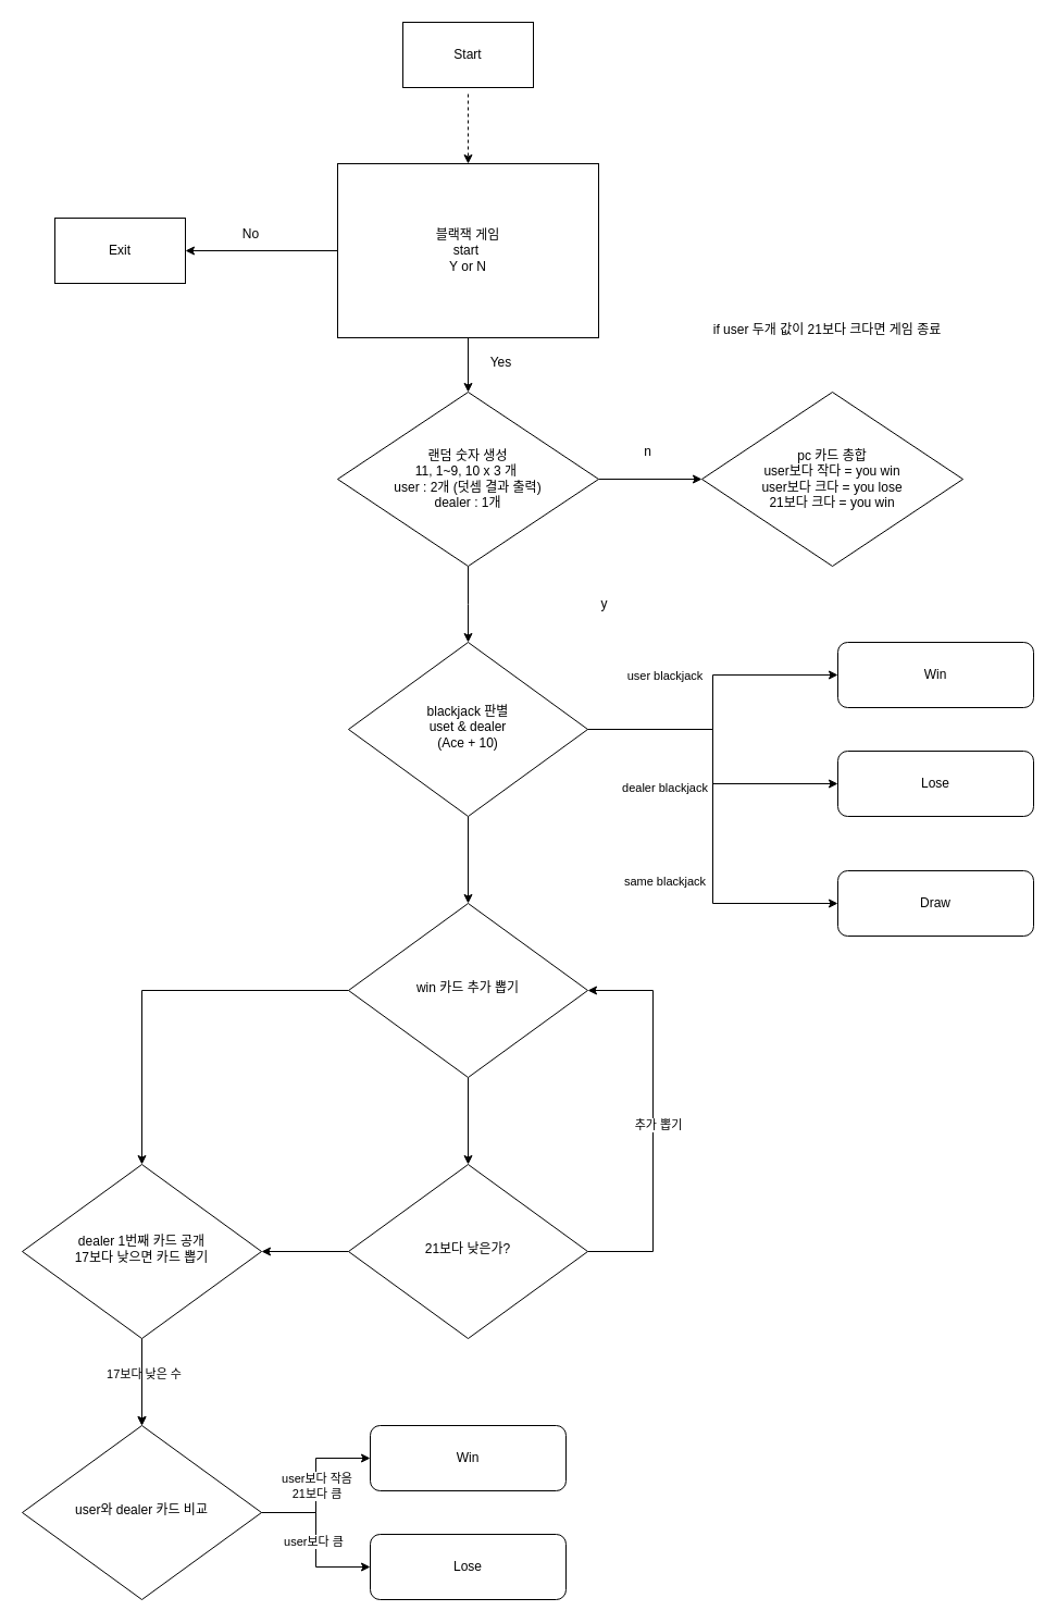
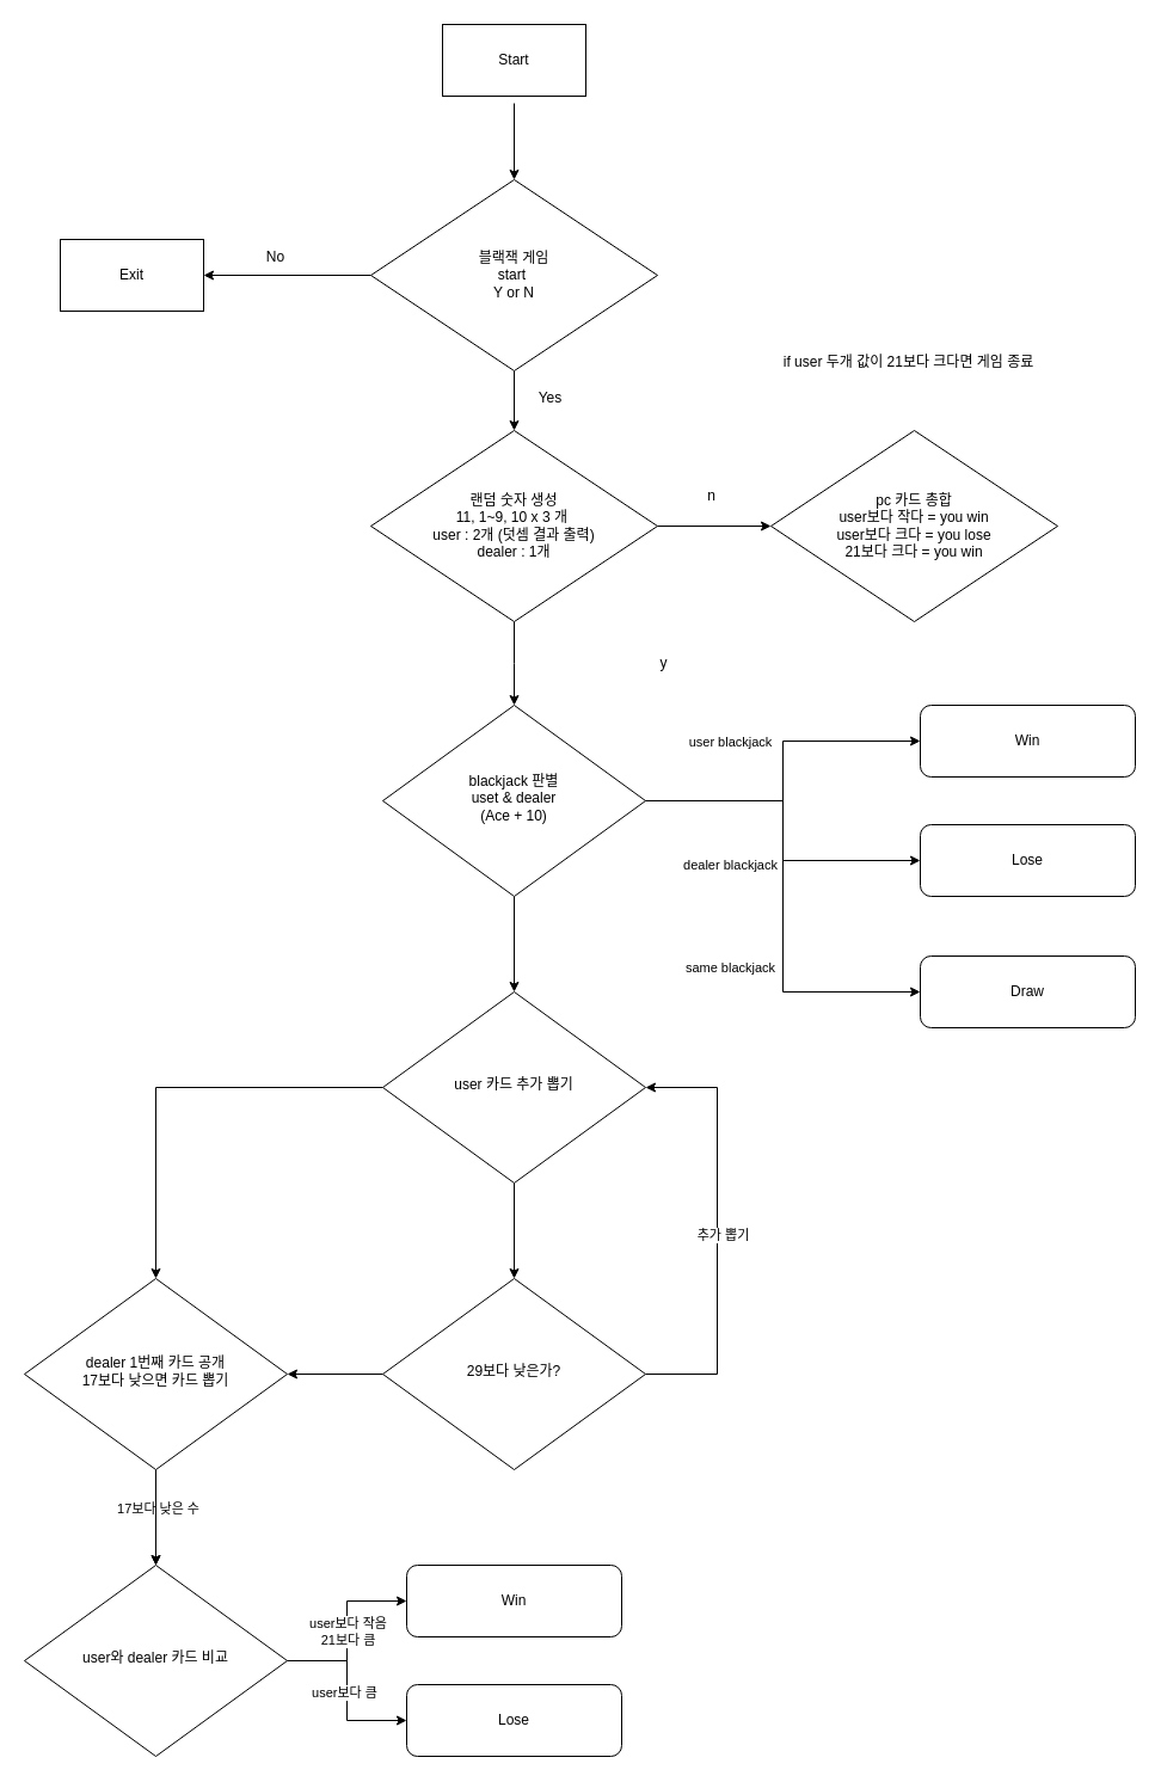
  <mxCell id="0" />
  <mxCell id="1" parent="0" />
- <mxCell id="2" style="edgeStyle=none;html=1;exitX=0.5;exitY=1;exitDx=0;exitDy=0;entryX=0.5;entryY=0;entryDx=0;entryDy=0;dashed=1;" parent="1" source="6" target="5" edge="1"><mxGeometry relative="1" as="geometry" /></mxCell>
+ <mxCell id="2" style="edgeStyle=none;html=1;exitX=0.5;exitY=1;exitDx=0;exitDy=0;entryX=0.5;entryY=0;entryDx=0;entryDy=0;" parent="1" source="6" target="5" edge="1"><mxGeometry relative="1" as="geometry" /></mxCell>
  <mxCell id="3" style="edgeStyle=none;html=1;fontSize=12;" parent="1" source="5" target="10" edge="1"><mxGeometry relative="1" as="geometry" /></mxCell>
  <mxCell id="4" style="edgeStyle=none;html=1;fontSize=12;" parent="1" source="5" target="7" edge="1"><mxGeometry relative="1" as="geometry" /></mxCell>
- <mxCell id="5" value="블랙잭 게임&lt;br&gt;start&amp;nbsp;&lt;br&gt;Y or N" style="whiteSpace=wrap;html=1;fontFamily=Helvetica;fontSize=12;fontColor=default;align=center;strokeColor=default;strokeWidth=1;fillColor=default;rounded=0;" parent="1" vertex="1"><mxGeometry x="310" y="150" width="240" height="160" as="geometry" /></mxCell>
+ <mxCell id="5" value="블랙잭 게임&lt;br&gt;start&amp;nbsp;&lt;br&gt;Y or N" style="rhombus;whiteSpace=wrap;html=1;fontFamily=Helvetica;fontSize=12;fontColor=default;align=center;strokeColor=default;strokeWidth=1;fillColor=default;" parent="1" vertex="1"><mxGeometry x="310" y="150" width="240" height="160" as="geometry" /></mxCell>
  <mxCell id="6" value="Start" style="rounded=0;whiteSpace=wrap;html=1;perimeterSpacing=6;strokeWidth=1;fontSize=12;gradientColor=none;" parent="1" vertex="1"><mxGeometry x="370" y="20" width="120" height="60" as="geometry" /></mxCell>
  <mxCell id="7" value="Exit" style="rounded=0;whiteSpace=wrap;html=1;strokeWidth=1;fontSize=12;gradientColor=none;" parent="1" vertex="1"><mxGeometry x="50" y="200" width="120" height="60" as="geometry" /></mxCell>
  <mxCell id="8" value="" style="edgeStyle=orthogonalEdgeStyle;rounded=0;orthogonalLoop=1;jettySize=auto;html=1;" parent="1" source="10" target="14" edge="1"><mxGeometry relative="1" as="geometry" /></mxCell>
  <mxCell id="9" value="" style="edgeStyle=orthogonalEdgeStyle;rounded=0;orthogonalLoop=1;jettySize=auto;html=1;" parent="1" source="10" edge="1"><mxGeometry relative="1" as="geometry"><mxPoint x="430" y="590" as="targetPoint" /></mxGeometry></mxCell>
  <mxCell id="10" value="랜덤 숫자 생성&lt;br&gt;11, 1~9, 10 x 3 개&amp;nbsp;&lt;br&gt;user : 2개 (덧셈 결과 출력)&lt;br&gt;dealer : 1개" style="rounded=0;whiteSpace=wrap;html=1;strokeWidth=1;fontSize=12;gradientColor=none;shape=rhombus;perimeter=rhombusPerimeter;" parent="1" vertex="1"><mxGeometry x="310" y="360" width="240" height="160" as="geometry" /></mxCell>
  <mxCell id="11" value="Yes" style="text;html=1;align=center;verticalAlign=middle;resizable=0;points=[];autosize=1;strokeColor=none;fillColor=none;fontSize=12;" parent="1" vertex="1"><mxGeometry x="440" y="318" width="40" height="30" as="geometry" /></mxCell>
  <mxCell id="12" value="No" style="text;html=1;align=center;verticalAlign=middle;resizable=0;points=[];autosize=1;strokeColor=none;fillColor=none;fontSize=12;" parent="1" vertex="1"><mxGeometry x="210" y="200" width="40" height="30" as="geometry" /></mxCell>
  <mxCell id="13" value="if user 두개 값이 21보다 크다면 게임 종료" style="text;html=1;align=center;verticalAlign=middle;resizable=0;points=[];autosize=1;strokeColor=none;fillColor=none;" parent="1" vertex="1"><mxGeometry x="635" y="288" width="250" height="30" as="geometry" /></mxCell>
  <mxCell id="14" value="pc 카드 총합&lt;br&gt;user보다 작다 = you win&lt;br&gt;user보다 크다 = you lose&lt;br&gt;21보다 크다 = you win" style="rounded=0;whiteSpace=wrap;html=1;strokeWidth=1;fontSize=12;gradientColor=none;shape=rhombus;perimeter=rhombusPerimeter;" parent="1" vertex="1"><mxGeometry x="645" y="360" width="240" height="160" as="geometry" /></mxCell>
  <mxCell id="15" value="n" style="text;html=1;align=center;verticalAlign=middle;resizable=0;points=[];autosize=1;strokeColor=none;fillColor=none;" parent="1" vertex="1"><mxGeometry x="580" y="400" width="30" height="30" as="geometry" /></mxCell>
  <mxCell id="16" value="" style="edgeStyle=orthogonalEdgeStyle;rounded=0;orthogonalLoop=1;jettySize=auto;html=1;" parent="1" edge="1"><mxGeometry relative="1" as="geometry"><mxPoint x="430" y="750" as="sourcePoint" /></mxGeometry></mxCell>
  <mxCell id="17" value="n" style="edgeLabel;html=1;align=center;verticalAlign=middle;resizable=0;points=[];fontSize=16;fontFamily=Helvetica;fontColor=default;" parent="16" vertex="1" connectable="0"><mxGeometry x="-0.025" y="2" relative="1" as="geometry"><mxPoint as="offset" /></mxGeometry></mxCell>
  <mxCell id="18" value="y" style="text;html=1;align=center;verticalAlign=middle;resizable=0;points=[];autosize=1;strokeColor=none;fillColor=none;" parent="1" vertex="1"><mxGeometry x="540" y="540" width="30" height="30" as="geometry" /></mxCell>
  <mxCell id="19" style="edgeStyle=orthogonalEdgeStyle;rounded=0;orthogonalLoop=1;jettySize=auto;html=1;exitX=1;exitY=0.5;exitDx=0;exitDy=0;entryX=0;entryY=0.5;entryDx=0;entryDy=0;" parent="1" source="26" target="27" edge="1"><mxGeometry relative="1" as="geometry" /></mxCell>
  <mxCell id="20" value="user blackjack" style="edgeLabel;html=1;align=center;verticalAlign=middle;resizable=0;points=[];" parent="19" vertex="1" connectable="0"><mxGeometry x="0.321" relative="1" as="geometry"><mxPoint x="-65" as="offset" /></mxGeometry></mxCell>
  <mxCell id="21" style="edgeStyle=orthogonalEdgeStyle;rounded=0;orthogonalLoop=1;jettySize=auto;html=1;entryX=0;entryY=0.5;entryDx=0;entryDy=0;" parent="1" source="26" target="28" edge="1"><mxGeometry relative="1" as="geometry" /></mxCell>
  <mxCell id="22" value="dealer blackjack" style="edgeLabel;html=1;align=center;verticalAlign=middle;resizable=0;points=[];" parent="21" vertex="1" connectable="0"><mxGeometry x="0.6" y="-3" relative="1" as="geometry"><mxPoint x="-104" as="offset" /></mxGeometry></mxCell>
  <mxCell id="23" value="" style="edgeStyle=orthogonalEdgeStyle;rounded=0;orthogonalLoop=1;jettySize=auto;html=1;" parent="1" source="26" target="31" edge="1"><mxGeometry relative="1" as="geometry" /></mxCell>
  <mxCell id="24" style="edgeStyle=orthogonalEdgeStyle;html=1;exitX=1;exitY=0.5;exitDx=0;exitDy=0;entryX=0;entryY=0.5;entryDx=0;entryDy=0;rounded=0;" edge="1" parent="1" source="26" target="47"><mxGeometry relative="1" as="geometry" /></mxCell>
  <mxCell id="25" value="same blackjack" style="edgeLabel;html=1;align=center;verticalAlign=middle;resizable=0;points=[];" vertex="1" connectable="0" parent="24"><mxGeometry x="0.303" relative="1" as="geometry"><mxPoint x="-45" as="offset" /></mxGeometry></mxCell>
  <mxCell id="26" value="blackjack 판별&lt;br&gt;uset &amp;amp; dealer&lt;br&gt;(Ace + 10)" style="rhombus;whiteSpace=wrap;html=1;shadow=0;fontFamily=Helvetica;fontSize=12;align=center;strokeWidth=1;spacing=6;spacingTop=-4;" parent="1" vertex="1"><mxGeometry x="320" y="590" width="220" height="160" as="geometry" /></mxCell>
  <mxCell id="27" value="Win" style="rounded=1;whiteSpace=wrap;html=1;fontSize=12;glass=0;strokeWidth=1;shadow=0;" parent="1" vertex="1"><mxGeometry x="770" y="590" width="180" height="60" as="geometry" /></mxCell>
  <mxCell id="28" value="Lose" style="rounded=1;whiteSpace=wrap;html=1;fontSize=12;glass=0;strokeWidth=1;shadow=0;" parent="1" vertex="1"><mxGeometry x="770" y="690" width="180" height="60" as="geometry" /></mxCell>
  <mxCell id="29" value="" style="edgeStyle=orthogonalEdgeStyle;rounded=0;orthogonalLoop=1;jettySize=auto;html=1;" parent="1" source="31" target="35" edge="1"><mxGeometry relative="1" as="geometry" /></mxCell>
  <mxCell id="30" value="" style="edgeStyle=orthogonalEdgeStyle;rounded=0;orthogonalLoop=1;jettySize=auto;html=1;" parent="1" source="31" target="39" edge="1"><mxGeometry relative="1" as="geometry" /></mxCell>
- <mxCell id="31" value="win 카드 추가 뽑기" style="rhombus;whiteSpace=wrap;html=1;shadow=0;fontFamily=Helvetica;fontSize=12;align=center;strokeWidth=1;spacing=6;spacingTop=-4;" parent="1" vertex="1"><mxGeometry x="320" y="830" width="220" height="160" as="geometry" /></mxCell>
+ <mxCell id="31" value="user 카드 추가 뽑기" style="rhombus;whiteSpace=wrap;html=1;shadow=0;fontFamily=Helvetica;fontSize=12;align=center;strokeWidth=1;spacing=6;spacingTop=-4;" parent="1" vertex="1"><mxGeometry x="320" y="830" width="220" height="160" as="geometry" /></mxCell>
  <mxCell id="32" value="" style="edgeStyle=orthogonalEdgeStyle;rounded=0;orthogonalLoop=1;jettySize=auto;html=1;" parent="1" source="35" target="44" edge="1"><mxGeometry relative="1" as="geometry" /></mxCell>
  <mxCell id="33" value="17보다 낮은 수" style="edgeLabel;html=1;align=center;verticalAlign=middle;resizable=0;points=[];" parent="32" vertex="1" connectable="0"><mxGeometry x="-0.275" y="1" relative="1" as="geometry"><mxPoint y="3" as="offset" /></mxGeometry></mxCell>
  <mxCell id="34" value="" style="edgeStyle=orthogonalEdgeStyle;rounded=0;orthogonalLoop=1;jettySize=auto;html=1;" parent="1" source="35" target="44" edge="1"><mxGeometry relative="1" as="geometry" /></mxCell>
  <mxCell id="35" value="dealer 1번째 카드 공개&lt;br&gt;17보다 낮으면 카드 뽑기" style="rhombus;whiteSpace=wrap;html=1;shadow=0;fontFamily=Helvetica;fontSize=12;align=center;strokeWidth=1;spacing=6;spacingTop=-4;" parent="1" vertex="1"><mxGeometry x="20" y="1070" width="220" height="160" as="geometry" /></mxCell>
  <mxCell id="36" style="edgeStyle=orthogonalEdgeStyle;rounded=0;orthogonalLoop=1;jettySize=auto;html=1;entryX=1;entryY=0.5;entryDx=0;entryDy=0;exitX=1;exitY=0.5;exitDx=0;exitDy=0;" parent="1" source="39" target="31" edge="1"><mxGeometry relative="1" as="geometry"><mxPoint x="560" y="1130" as="sourcePoint" /><mxPoint x="670" y="960" as="targetPoint" /><Array as="points"><mxPoint x="600" y="1150" /><mxPoint x="600" y="910" /></Array></mxGeometry></mxCell>
  <mxCell id="37" value="추가 뽑기&lt;br&gt;" style="edgeLabel;html=1;align=center;verticalAlign=middle;resizable=0;points=[];" parent="36" vertex="1" connectable="0"><mxGeometry x="-0.017" y="-4" relative="1" as="geometry"><mxPoint as="offset" /></mxGeometry></mxCell>
  <mxCell id="38" value="" style="edgeStyle=orthogonalEdgeStyle;rounded=0;orthogonalLoop=1;jettySize=auto;html=1;" parent="1" source="39" target="35" edge="1"><mxGeometry relative="1" as="geometry" /></mxCell>
- <mxCell id="39" value="21보다 낮은가?" style="rhombus;whiteSpace=wrap;html=1;shadow=0;fontFamily=Helvetica;fontSize=12;align=center;strokeWidth=1;spacing=6;spacingTop=-4;" parent="1" vertex="1"><mxGeometry x="320" y="1070" width="220" height="160" as="geometry" /></mxCell>
+ <mxCell id="39" value="29보다 낮은가?" style="rhombus;whiteSpace=wrap;html=1;shadow=0;fontFamily=Helvetica;fontSize=12;align=center;strokeWidth=1;spacing=6;spacingTop=-4;" parent="1" vertex="1"><mxGeometry x="320" y="1070" width="220" height="160" as="geometry" /></mxCell>
  <mxCell id="40" value="" style="edgeStyle=orthogonalEdgeStyle;rounded=0;orthogonalLoop=1;jettySize=auto;html=1;" parent="1" source="44" target="46" edge="1"><mxGeometry relative="1" as="geometry" /></mxCell>
  <mxCell id="41" value="user보다 큼" style="edgeLabel;html=1;align=center;verticalAlign=middle;resizable=0;points=[];" parent="40" vertex="1" connectable="0"><mxGeometry x="0.013" y="-3" relative="1" as="geometry"><mxPoint as="offset" /></mxGeometry></mxCell>
  <mxCell id="42" style="edgeStyle=orthogonalEdgeStyle;rounded=0;orthogonalLoop=1;jettySize=auto;html=1;" parent="1" source="44" target="45" edge="1"><mxGeometry relative="1" as="geometry" /></mxCell>
  <mxCell id="43" value="user보다 작음&lt;br&gt;21보다 큼" style="edgeLabel;html=1;align=center;verticalAlign=middle;resizable=0;points=[];" parent="42" vertex="1" connectable="0"><mxGeometry relative="1" as="geometry"><mxPoint as="offset" /></mxGeometry></mxCell>
  <mxCell id="44" value="user와 dealer 카드 비교" style="rhombus;whiteSpace=wrap;html=1;shadow=0;fontFamily=Helvetica;fontSize=12;align=center;strokeWidth=1;spacing=6;spacingTop=-4;" parent="1" vertex="1"><mxGeometry x="20" y="1310" width="220" height="160" as="geometry" /></mxCell>
  <mxCell id="45" value="Win" style="rounded=1;whiteSpace=wrap;html=1;fontSize=12;glass=0;strokeWidth=1;shadow=0;" parent="1" vertex="1"><mxGeometry x="340" y="1310" width="180" height="60" as="geometry" /></mxCell>
  <mxCell id="46" value="Lose" style="rounded=1;whiteSpace=wrap;html=1;fontSize=12;glass=0;strokeWidth=1;shadow=0;" parent="1" vertex="1"><mxGeometry x="340" y="1410" width="180" height="60" as="geometry" /></mxCell>
  <mxCell id="47" value="Draw" style="rounded=1;whiteSpace=wrap;html=1;fontSize=12;glass=0;strokeWidth=1;shadow=0;" vertex="1" parent="1"><mxGeometry x="770" y="800" width="180" height="60" as="geometry" /></mxCell>
